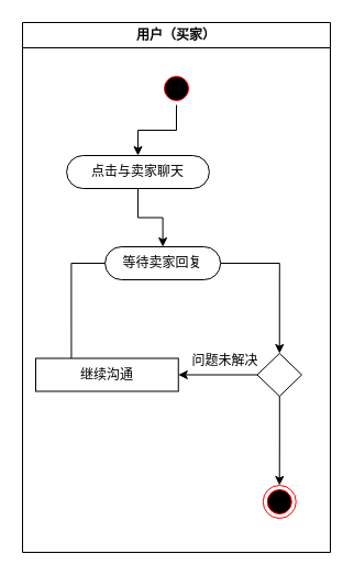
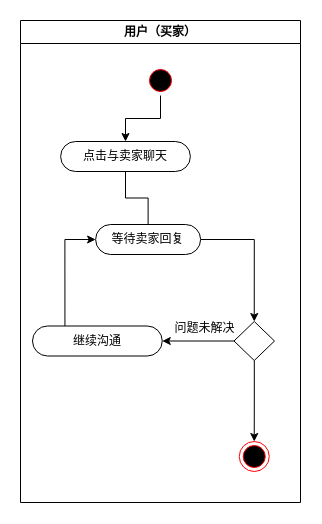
  <mxCell id="0" />
  <mxCell id="1" parent="0" />
  <mxCell id="2" value="用户（买家）" style="swimlane;whiteSpace=wrap" vertex="1" parent="1"><mxGeometry x="20" y="20" width="280" height="482" as="geometry" /></mxCell>
  <mxCell id="3" style="edgeStyle=orthogonalEdgeStyle;rounded=0;orthogonalLoop=1;jettySize=auto;html=1;entryX=0.5;entryY=0;entryDx=0;entryDy=0;" edge="1" parent="2" source="4" target="6"><mxGeometry relative="1" as="geometry" /></mxCell>
  <mxCell id="4" value="" style="ellipse;shape=startState;fillColor=#000000;strokeColor=#ff0000;" vertex="1" parent="2"><mxGeometry x="125" y="45" width="30" height="30" as="geometry" /></mxCell>
- <mxCell id="5" style="edgeStyle=orthogonalEdgeStyle;rounded=0;orthogonalLoop=1;jettySize=auto;html=1;entryX=0.5;entryY=0;entryDx=0;entryDy=0;" edge="1" parent="2" source="6" target="8"><mxGeometry relative="1" as="geometry" /></mxCell>
+ <mxCell id="5" style="edgeStyle=orthogonalEdgeStyle;rounded=0;orthogonalLoop=1;jettySize=auto;html=1;entryX=0.5;entryY=0;entryDx=0;entryDy=0;endArrow=none;" edge="1" parent="2" source="6" target="8"><mxGeometry relative="1" as="geometry" /></mxCell>
  <mxCell id="6" value="点击与卖家聊天" style="rounded=1;whiteSpace=wrap;html=1;arcSize=50;" vertex="1" parent="2"><mxGeometry x="40.13" y="121" width="129.75" height="30" as="geometry" /></mxCell>
  <mxCell id="7" style="edgeStyle=orthogonalEdgeStyle;rounded=0;orthogonalLoop=1;jettySize=auto;html=1;entryX=0.5;entryY=0;entryDx=0;entryDy=0;" edge="1" parent="2" source="8" target="11"><mxGeometry relative="1" as="geometry" /></mxCell>
  <mxCell id="8" value="等待卖家回复" style="rounded=1;whiteSpace=wrap;html=1;arcSize=50;" vertex="1" parent="2"><mxGeometry x="75.12" y="204" width="105" height="30" as="geometry" /></mxCell>
  <mxCell id="9" style="edgeStyle=orthogonalEdgeStyle;rounded=0;orthogonalLoop=1;jettySize=auto;html=1;entryX=1;entryY=0.5;entryDx=0;entryDy=0;" edge="1" parent="2" source="11" target="13"><mxGeometry relative="1" as="geometry" /></mxCell>
  <mxCell id="10" style="edgeStyle=orthogonalEdgeStyle;rounded=0;orthogonalLoop=1;jettySize=auto;html=1;entryX=0.5;entryY=0;entryDx=0;entryDy=0;" edge="1" parent="2" source="11" target="14"><mxGeometry relative="1" as="geometry" /></mxCell>
  <mxCell id="11" value="" style="rhombus;whiteSpace=wrap;html=1;" vertex="1" parent="2"><mxGeometry x="213.5" y="301" width="40.5" height="39" as="geometry" /></mxCell>
- <mxCell id="12" style="edgeStyle=orthogonalEdgeStyle;rounded=0;orthogonalLoop=1;jettySize=auto;html=1;exitX=0.25;exitY=0;exitDx=0;exitDy=0;entryX=0;entryY=0.5;entryDx=0;entryDy=0;endArrow=none;" edge="1" parent="2" source="13" target="8"><mxGeometry relative="1" as="geometry" /></mxCell>
- <mxCell id="13" value="继续沟通" style="whiteSpace=wrap;html=1;arcSize=50;rounded=0;" vertex="1" parent="2"><mxGeometry x="12" y="305.5" width="129.75" height="30" as="geometry" /></mxCell>
+ <mxCell id="12" style="edgeStyle=orthogonalEdgeStyle;rounded=0;orthogonalLoop=1;jettySize=auto;html=1;exitX=0.25;exitY=0;exitDx=0;exitDy=0;entryX=0;entryY=0.5;entryDx=0;entryDy=0;" edge="1" parent="2" source="13" target="8"><mxGeometry relative="1" as="geometry" /></mxCell>
+ <mxCell id="13" value="继续沟通" style="rounded=1;whiteSpace=wrap;html=1;arcSize=50;" vertex="1" parent="2"><mxGeometry x="12" y="305.5" width="129.75" height="30" as="geometry" /></mxCell>
  <mxCell id="14" value="" style="ellipse;html=1;shape=endState;fillColor=#000000;strokeColor=#ff0000;" vertex="1" parent="2"><mxGeometry x="218.75" y="421" width="30" height="30" as="geometry" /></mxCell>
  <mxCell id="15" value="问题未解决" style="text;html=1;align=center;verticalAlign=middle;resizable=0;points=[];autosize=1;strokeColor=none;fillColor=none;" vertex="1" parent="1"><mxGeometry x="169" y="319" width="70" height="18" as="geometry" /></mxCell>
